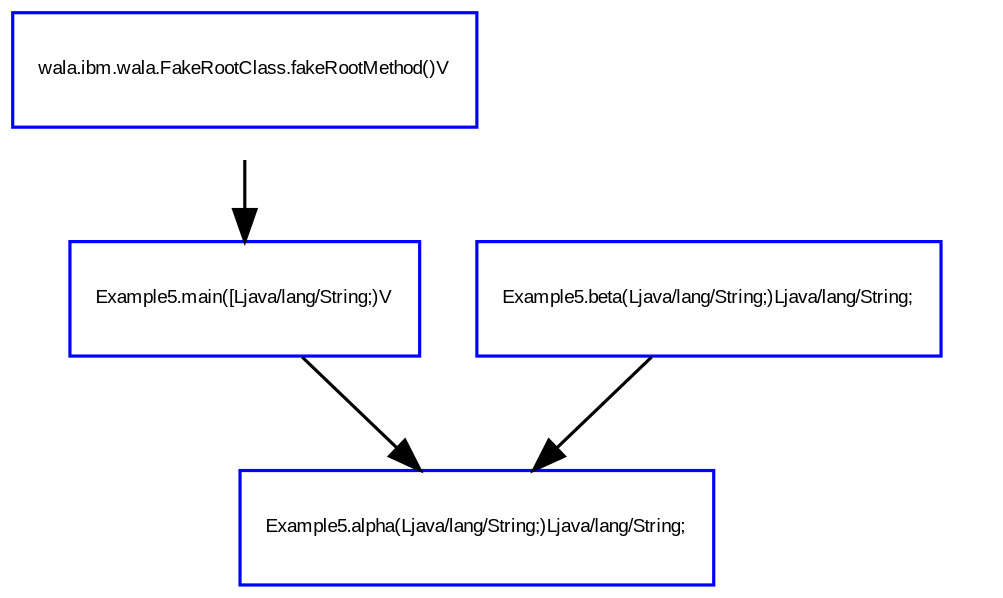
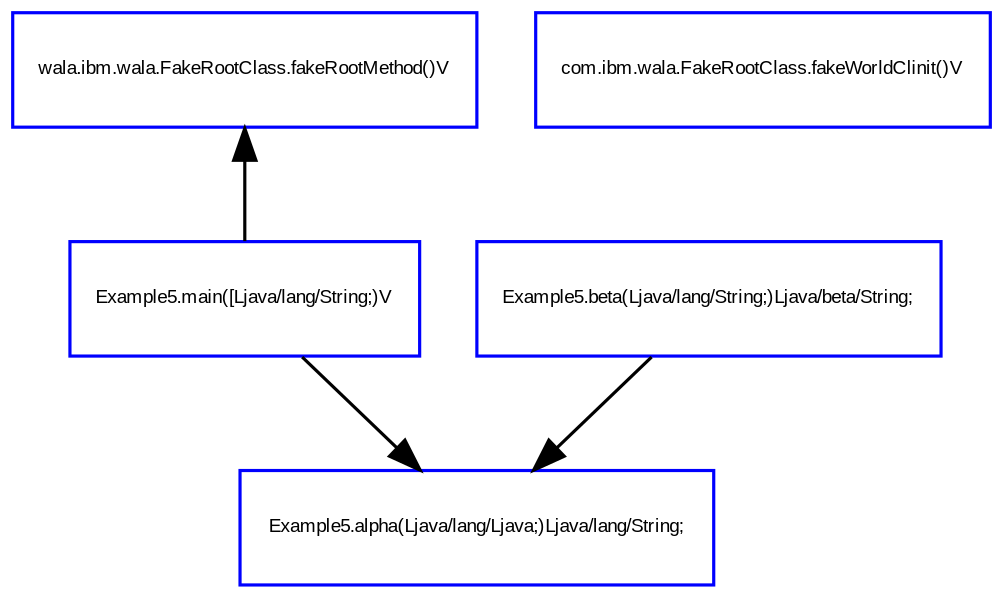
  digraph {
    concentrate=true
    fontsize=6
    node [color=blue fontcolor=black fontname=Arial fontsize=6 shape=box]
    edge [color=black fontcolor=black fontname=Arial fontsize=6]
    n1 [label="wala.ibm.wala.FakeRootClass.fakeRootMethod()V"]
    n2 [label="Example5.main([Ljava/lang/String;)V"]
-   n3 [label="Example5.alpha(Ljava/lang/String;)Ljava/lang/String;"]
-   n5 [label="Example5.beta(Ljava/lang/String;)Ljava/lang/String;"]
-   n1 -> n2
+   n3 [label="Example5.alpha(Ljava/lang/Ljava;)Ljava/lang/String;"]
+   n4 [label="com.ibm.wala.FakeRootClass.fakeWorldClinit()V"]
+   n5 [label="Example5.beta(Ljava/lang/String;)Ljava/beta/String;"]
+   n2 -> n1
    n2 -> n3
    n5 -> n3
  }
